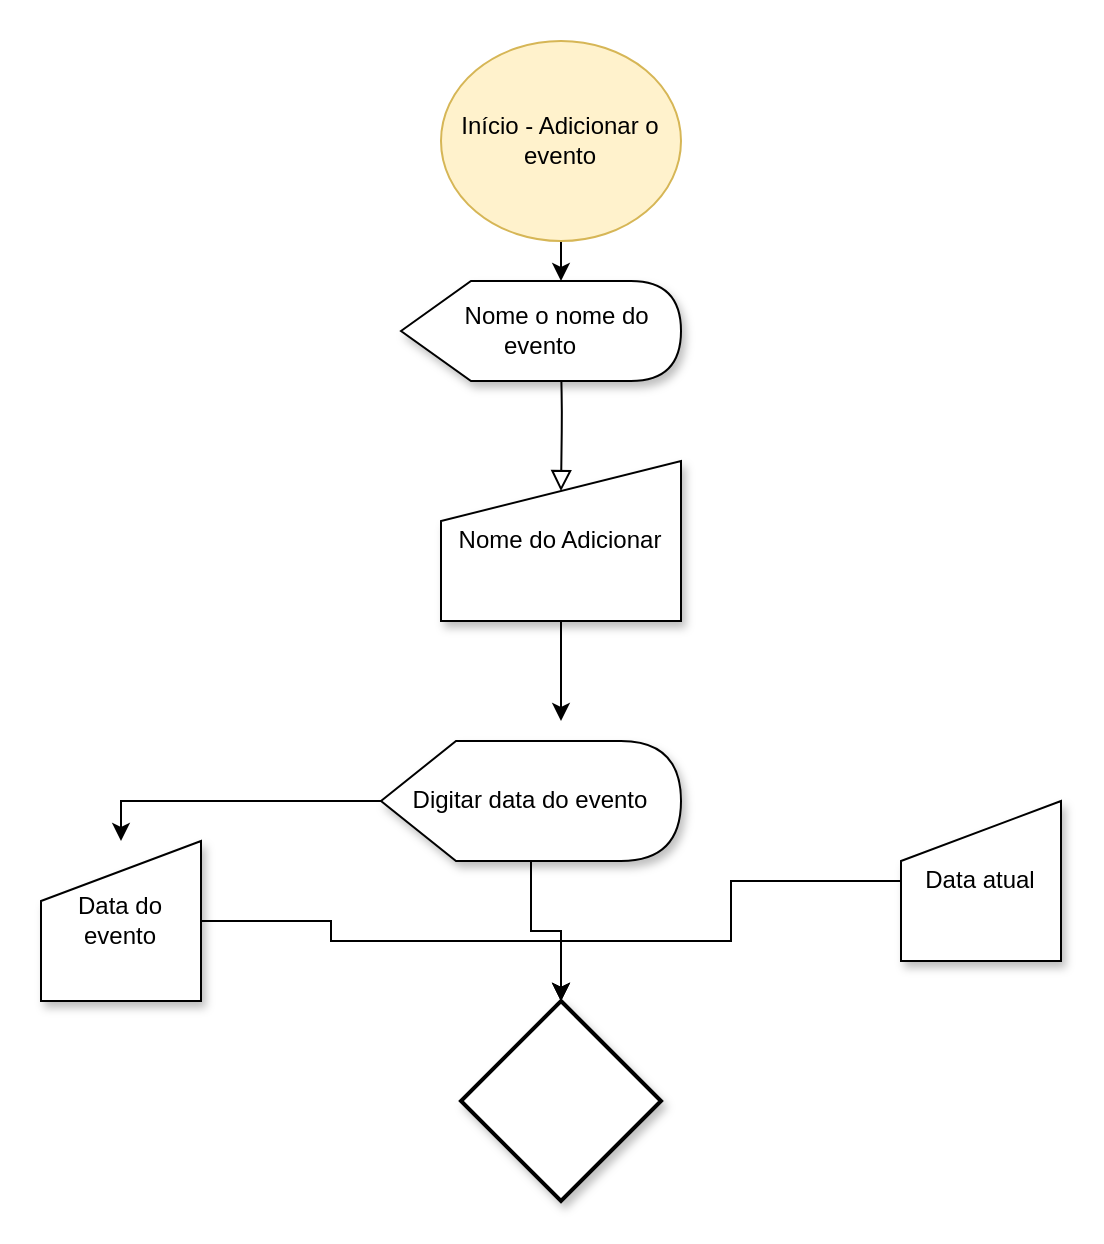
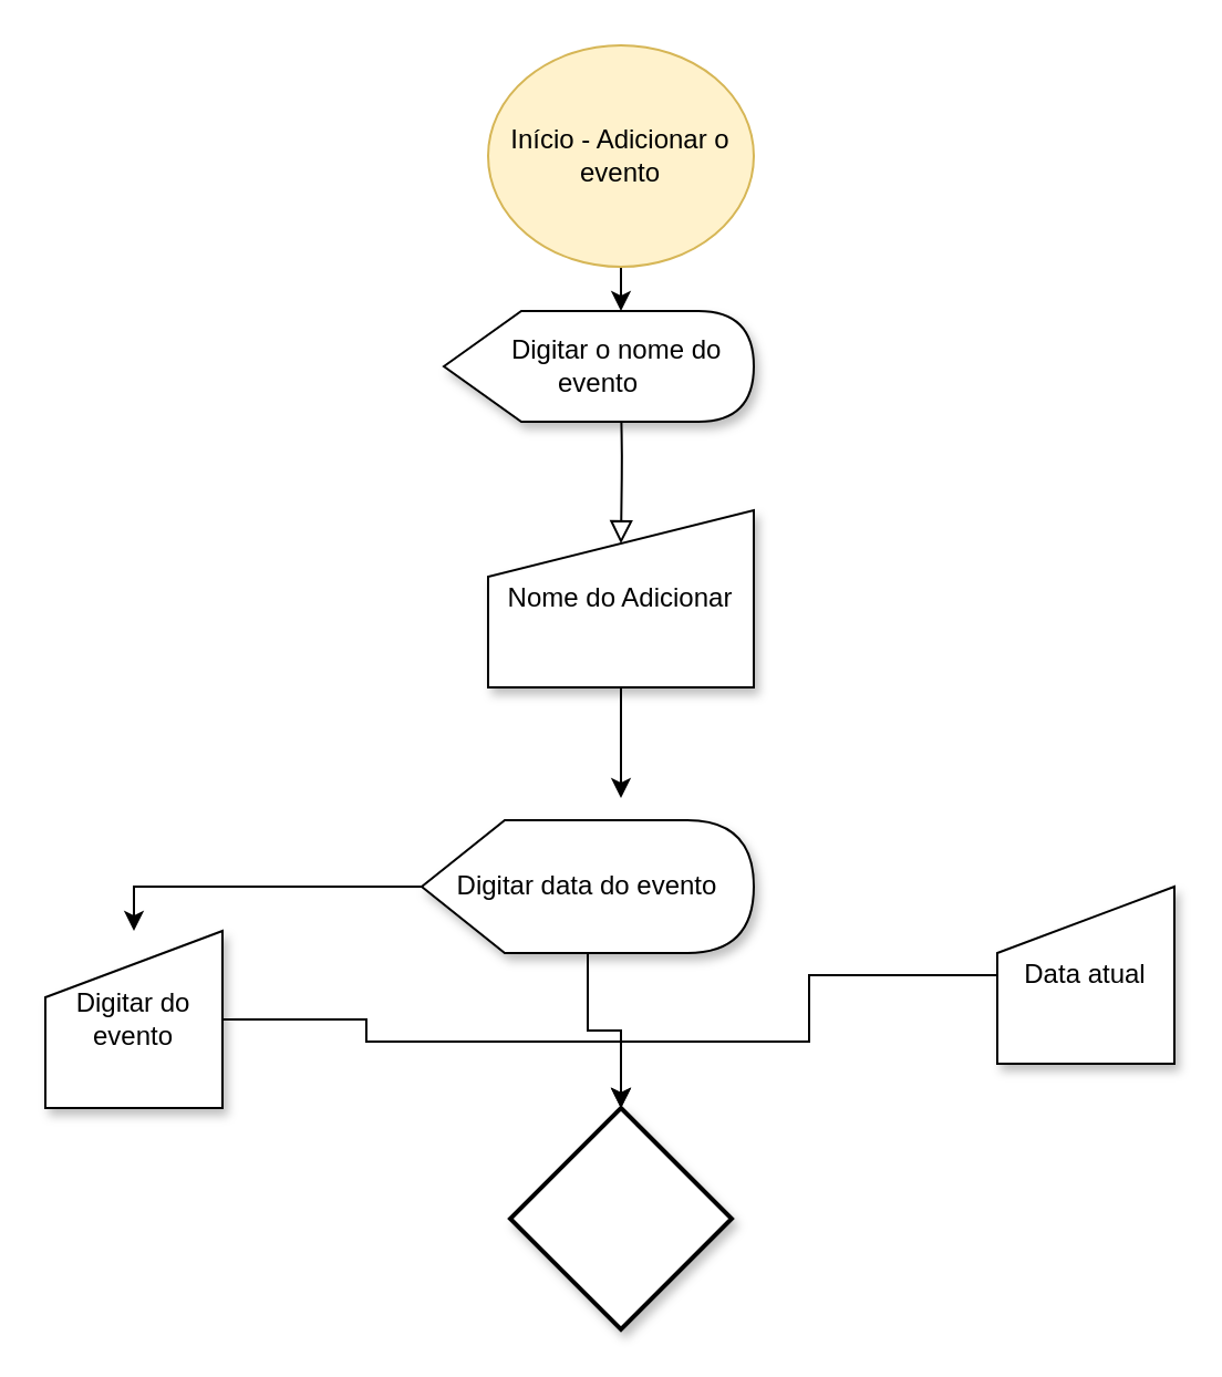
  <mxCell id="0" />
  <mxCell id="1" parent="0" />
  <mxCell id="2" value="" style="html=1;jettySize=auto;orthogonalLoop=1;fontSize=11;endArrow=block;endFill=0;endSize=8;strokeWidth=1;shadow=0;labelBackgroundColor=none;edgeStyle=orthogonalEdgeStyle;entryX=0.5;entryY=0.188;entryDx=0;entryDy=0;entryPerimeter=0;" parent="1" target="7" edge="1"><mxGeometry relative="1" as="geometry"><mxPoint x="280" y="180" as="sourcePoint" /><mxPoint x="280" y="230" as="targetPoint" /></mxGeometry></mxCell>
  <mxCell id="3" value="" style="edgeStyle=orthogonalEdgeStyle;rounded=0;orthogonalLoop=1;jettySize=auto;html=1;" edge="1" parent="1" source="4"><mxGeometry relative="1" as="geometry"><mxPoint x="280" y="140" as="targetPoint" /></mxGeometry></mxCell>
  <mxCell id="4" value="Início - Adicionar o&lt;br&gt;evento" style="ellipse;whiteSpace=wrap;html=1;fillColor=#fff2cc;strokeColor=#d6b656;" vertex="1" parent="1"><mxGeometry x="220" y="20" width="120" height="100" as="geometry" /></mxCell>
- <mxCell id="5" value="&amp;nbsp; &amp;nbsp; &amp;nbsp;Nome o nome do&lt;br&gt;evento" style="shape=display;whiteSpace=wrap;html=1;shadow=1;glass=0;sketch=0;" vertex="1" parent="1"><mxGeometry x="200" y="140" width="140" height="50" as="geometry" /></mxCell>
+ <mxCell id="5" value="&amp;nbsp; &amp;nbsp; &amp;nbsp;Digitar o nome do&lt;br&gt;evento" style="shape=display;whiteSpace=wrap;html=1;shadow=1;glass=0;sketch=0;" vertex="1" parent="1"><mxGeometry x="200" y="140" width="140" height="50" as="geometry" /></mxCell>
  <mxCell id="6" style="edgeStyle=orthogonalEdgeStyle;rounded=0;orthogonalLoop=1;jettySize=auto;html=1;" edge="1" parent="1" source="7"><mxGeometry relative="1" as="geometry"><mxPoint x="280" y="360" as="targetPoint" /></mxGeometry></mxCell>
  <mxCell id="7" value="Nome do Adicionar" style="shape=manualInput;whiteSpace=wrap;html=1;shadow=1;glass=0;sketch=0;" vertex="1" parent="1"><mxGeometry x="220" y="230" width="120" height="80" as="geometry" /></mxCell>
  <mxCell id="8" value="" style="edgeStyle=orthogonalEdgeStyle;rounded=0;orthogonalLoop=1;jettySize=auto;html=1;" edge="1" parent="1" source="10"><mxGeometry relative="1" as="geometry"><mxPoint y="420" as="targetPoint" x="60" /><Array as="points"><mxPoint y="400" x="60" /></Array></mxGeometry></mxCell>
  <mxCell id="9" value="" style="edgeStyle=orthogonalEdgeStyle;rounded=0;orthogonalLoop=1;jettySize=auto;html=1;" edge="1" parent="1" source="10" target="15"><mxGeometry relative="1" as="geometry" /></mxCell>
  <mxCell id="10" value="Digitar data do evento" style="shape=display;whiteSpace=wrap;html=1;shadow=1;glass=0;sketch=0;" vertex="1" parent="1"><mxGeometry x="190" y="370" width="150" height="60" as="geometry" /></mxCell>
  <mxCell id="11" value="" style="edgeStyle=orthogonalEdgeStyle;rounded=0;orthogonalLoop=1;jettySize=auto;html=1;" edge="1" parent="1" source="12" target="15"><mxGeometry relative="1" as="geometry"><Array as="points"><mxPoint x="165" y="460" /><mxPoint x="165" y="470" /><mxPoint x="280" y="470" /></Array></mxGeometry></mxCell>
- <mxCell id="12" value="Data do evento" style="shape=manualInput;whiteSpace=wrap;html=1;shadow=1;glass=0;sketch=0;" vertex="1" parent="1"><mxGeometry x="20" y="420" width="80" height="80" as="geometry" /></mxCell>
+ <mxCell id="12" value="Digitar do evento" style="shape=manualInput;whiteSpace=wrap;html=1;shadow=1;glass=0;sketch=0;" vertex="1" parent="1"><mxGeometry x="20" y="420" width="80" height="80" as="geometry" /></mxCell>
  <mxCell id="13" value="" style="edgeStyle=orthogonalEdgeStyle;rounded=0;orthogonalLoop=1;jettySize=auto;html=1;entryX=0.5;entryY=0;entryDx=0;entryDy=0;entryPerimeter=0;" edge="1" parent="1" source="14" target="15"><mxGeometry relative="1" as="geometry"><mxPoint x="280" y="470" as="targetPoint" /><Array as="points"><mxPoint x="365" y="440" /><mxPoint x="365" y="470" /><mxPoint x="280" y="470" /></Array></mxGeometry></mxCell>
  <mxCell id="14" value="Data atual" style="shape=manualInput;whiteSpace=wrap;html=1;shadow=1;glass=0;sketch=0;" vertex="1" parent="1"><mxGeometry x="450" y="400" width="80" height="80" as="geometry" /></mxCell>
  <mxCell id="15" value="" style="strokeWidth=2;html=1;shape=mxgraph.flowchart.decision;whiteSpace=wrap;shadow=1;glass=0;sketch=0;" vertex="1" parent="1"><mxGeometry x="230" y="500" width="100" height="100" as="geometry" /></mxCell>
